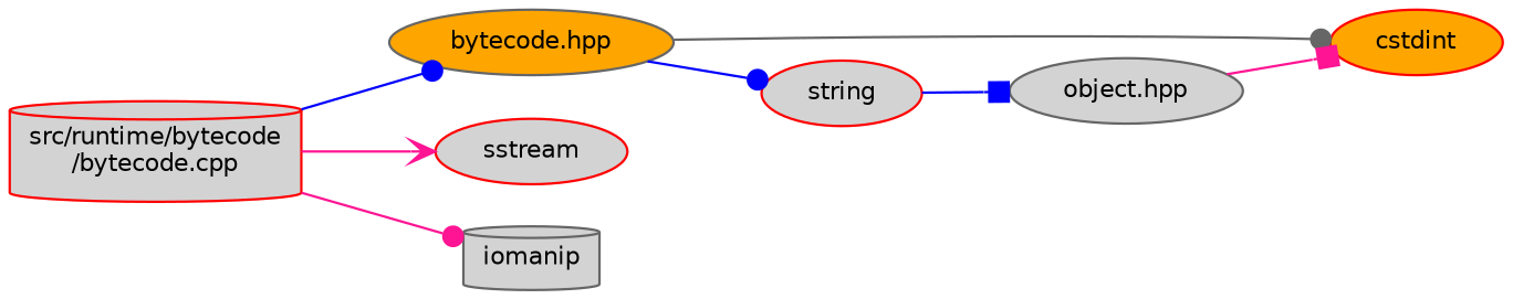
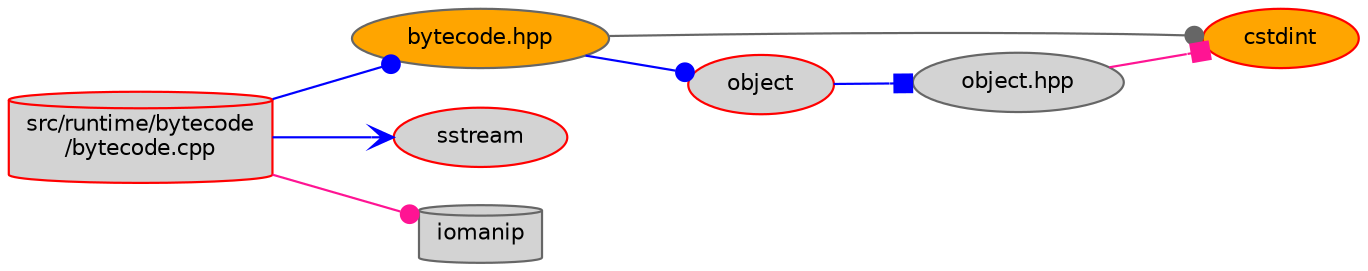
  digraph {
    rankdir=LR
    node [color=red fillcolor=lightgrey fontname=Helvetica fontsize=10 shape=ellipse style=filled]
    edge [arrowhead=dot color=blue fontname=Helvetica fontsize=10 labelfontname=Helvetica labelfontsize=10 style=solid]
    n1 [fontcolor=black height=0.2 label="src/runtime/bytecode\l/bytecode.cpp" shape=cylinder width=0.4]
    n2 [color=gray40 fillcolor=orange height=0.2 label="bytecode.hpp" width=0.4]
    n3 [height=0.2 label=sstream width=0.4]
    n4 [color=gray40 height=0.2 label=iomanip shape=cylinder width=0.4]
    n5 [fillcolor=orange height=0.2 label=cstdint width=0.4]
-   n6 [height=0.2 label=string width=0.4]
+   n6 [height=0.2 label=object width=0.4]
    n7 [color=gray40 height=0.2 label="object.hpp" width=0.4]
    n1 -> n2
-   n1 -> n3 [arrowhead=vee color=deeppink]
+   n1 -> n3 [arrowhead=vee]
    n1 -> n4 [color=deeppink]
    n2 -> n5 [color=gray40]
    n2 -> n6
    n6 -> n7 [arrowhead=box]
    n7 -> n5 [arrowhead=box color=deeppink]
  }
